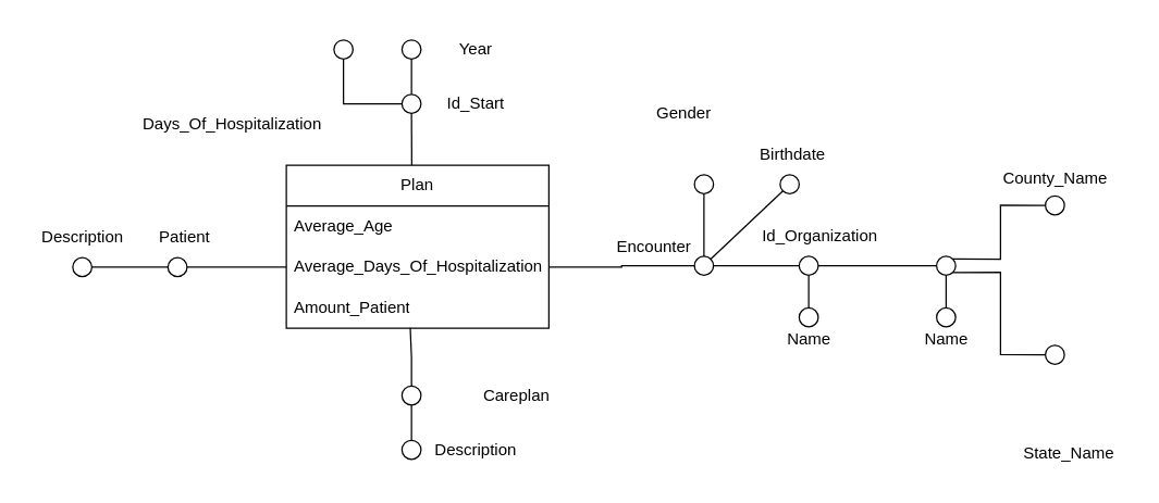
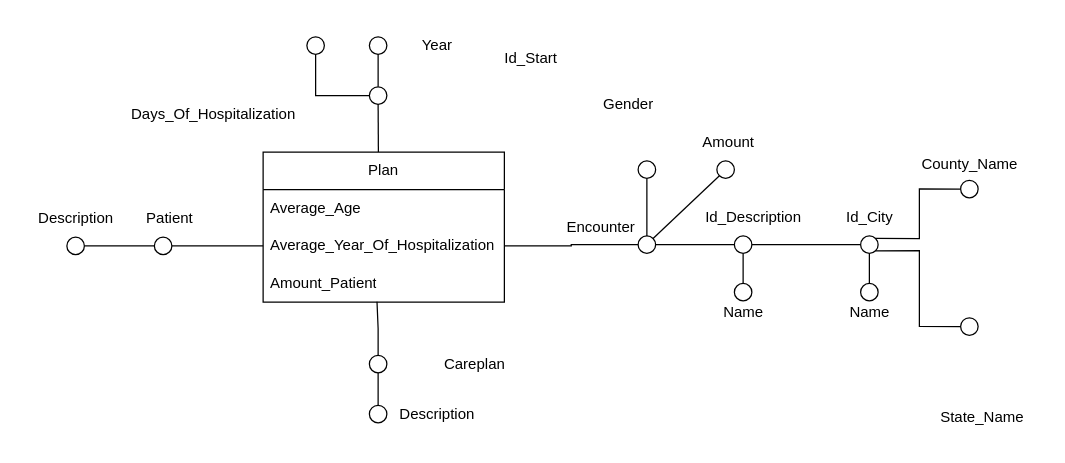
  <mxCell id="0" />
  <mxCell id="1" parent="0" />
  <mxCell id="2" style="edgeStyle=orthogonalEdgeStyle;rounded=0;orthogonalLoop=1;jettySize=auto;html=1;exitX=1;exitY=0.5;exitDx=0;exitDy=0;endArrow=none;startFill=0;" edge="1" parent="1" source="4" target="19"><mxGeometry relative="1" as="geometry" /></mxCell>
  <mxCell id="3" style="edgeStyle=orthogonalEdgeStyle;rounded=0;orthogonalLoop=1;jettySize=auto;html=1;endArrow=none;startFill=0;" edge="1" parent="1" source="4" target="48"><mxGeometry relative="1" as="geometry" /></mxCell>
  <mxCell id="4" value="" style="ellipse;whiteSpace=wrap;html=1;aspect=fixed;fillColor=#FFFFFF;" vertex="1" parent="1"><mxGeometry x="510" y="188" width="14" height="14" as="geometry" /></mxCell>
  <mxCell id="5" style="edgeStyle=orthogonalEdgeStyle;rounded=0;orthogonalLoop=1;jettySize=auto;html=1;exitX=1;exitY=0.5;exitDx=0;exitDy=0;entryX=0;entryY=0.5;entryDx=0;entryDy=0;endArrow=none;startFill=0;" edge="1" parent="1" source="6" target="48"><mxGeometry relative="1" as="geometry" /></mxCell>
  <mxCell id="6" value="" style="ellipse;whiteSpace=wrap;html=1;aspect=fixed;fillColor=#FFFFFF;" vertex="1" parent="1"><mxGeometry x="123" y="189" width="14" height="14" as="geometry" /></mxCell>
  <mxCell id="7" value="" style="ellipse;whiteSpace=wrap;html=1;aspect=fixed;fillColor=#FFFFFF;" vertex="1" parent="1"><mxGeometry x="295" y="283.51" width="14" height="14" as="geometry" /></mxCell>
  <mxCell id="8" value="&lt;div&gt;&lt;span style=&quot;background-color: transparent; color: light-dark(rgb(0, 0, 0), rgb(255, 255, 255));&quot;&gt;Careplan&lt;/span&gt;&lt;/div&gt;" style="text;html=1;align=center;verticalAlign=middle;resizable=0;points=[];autosize=1;strokeColor=none;fillColor=none;" vertex="1" parent="1"><mxGeometry x="344" y="275.51" width="70" height="30" as="geometry" /></mxCell>
  <mxCell id="9" style="edgeStyle=orthogonalEdgeStyle;rounded=0;orthogonalLoop=1;jettySize=auto;html=1;exitX=0.5;exitY=0;exitDx=0;exitDy=0;entryX=0.5;entryY=1;entryDx=0;entryDy=0;endArrow=none;startFill=0;" edge="1" parent="1" source="10" target="7"><mxGeometry relative="1" as="geometry" /></mxCell>
  <mxCell id="10" value="" style="ellipse;whiteSpace=wrap;html=1;aspect=fixed;fillColor=#FFFFFF;" vertex="1" parent="1"><mxGeometry x="295" y="323.51" width="14" height="14" as="geometry" /></mxCell>
  <mxCell id="11" value="Description" style="text;html=1;align=center;verticalAlign=middle;resizable=0;points=[];autosize=1;strokeColor=none;fillColor=none;" vertex="1" parent="1"><mxGeometry x="309" y="315.51" width="80" height="30" as="geometry" /></mxCell>
  <mxCell id="12" value="Patient" style="text;html=1;align=center;verticalAlign=middle;resizable=0;points=[];autosize=1;strokeColor=none;fillColor=none;" vertex="1" parent="1"><mxGeometry x="100" y="159" width="70" height="30" as="geometry" /></mxCell>
  <mxCell id="13" style="edgeStyle=orthogonalEdgeStyle;rounded=0;orthogonalLoop=1;jettySize=auto;html=1;entryX=0;entryY=0.5;entryDx=0;entryDy=0;endArrow=none;startFill=0;" edge="1" parent="1" source="14" target="6"><mxGeometry relative="1" as="geometry" /></mxCell>
  <mxCell id="14" value="" style="ellipse;whiteSpace=wrap;html=1;aspect=fixed;fillColor=#FFFFFF;" vertex="1" parent="1"><mxGeometry x="53" y="189" width="14" height="14" as="geometry" /></mxCell>
  <mxCell id="15" value="Description" style="text;html=1;align=center;verticalAlign=middle;resizable=0;points=[];autosize=1;strokeColor=none;fillColor=none;" vertex="1" parent="1"><mxGeometry x="20" y="159" width="80" height="30" as="geometry" /></mxCell>
  <mxCell id="16" value="Encounter" style="text;html=1;align=center;verticalAlign=middle;resizable=0;points=[];autosize=1;strokeColor=none;fillColor=none;" vertex="1" parent="1"><mxGeometry x="440" y="166" width="80" height="30" as="geometry" /></mxCell>
  <mxCell id="17" style="edgeStyle=orthogonalEdgeStyle;rounded=0;orthogonalLoop=1;jettySize=auto;html=1;exitX=0.5;exitY=1;exitDx=0;exitDy=0;entryX=0.5;entryY=0;entryDx=0;entryDy=0;curved=1;endArrow=none;startFill=0;" edge="1" parent="1" source="19" target="24"><mxGeometry relative="1" as="geometry" /></mxCell>
  <mxCell id="18" style="edgeStyle=orthogonalEdgeStyle;rounded=0;orthogonalLoop=1;jettySize=auto;html=1;exitX=1;exitY=0.5;exitDx=0;exitDy=0;entryX=0;entryY=0.5;entryDx=0;entryDy=0;endArrow=none;startFill=0;" edge="1" parent="1" source="19" target="23"><mxGeometry relative="1" as="geometry" /></mxCell>
  <mxCell id="19" value="" style="ellipse;whiteSpace=wrap;html=1;aspect=fixed;fillColor=#FFFFFF;" vertex="1" parent="1"><mxGeometry x="587" y="188" width="14" height="14" as="geometry" /></mxCell>
- <mxCell id="20" value="Id_Organization" style="text;html=1;align=center;verticalAlign=middle;resizable=0;points=[];autosize=1;strokeColor=none;fillColor=none;" vertex="1" parent="1"><mxGeometry x="547" y="158" width="110" height="30" as="geometry" /></mxCell>
+ <mxCell id="20" value="Id_Description" style="text;html=1;align=center;verticalAlign=middle;resizable=0;points=[];autosize=1;strokeColor=none;fillColor=none;" vertex="1" parent="1"><mxGeometry x="547" y="158" width="110" height="30" as="geometry" /></mxCell>
  <mxCell id="21" style="edgeStyle=orthogonalEdgeStyle;rounded=0;orthogonalLoop=1;jettySize=auto;html=1;exitX=1;exitY=0;exitDx=0;exitDy=0;entryX=0;entryY=0.5;entryDx=0;entryDy=0;endArrow=none;startFill=0;" edge="1" parent="1" source="23" target="50"><mxGeometry relative="1" as="geometry" /></mxCell>
  <mxCell id="22" style="edgeStyle=orthogonalEdgeStyle;rounded=0;orthogonalLoop=1;jettySize=auto;html=1;exitX=1;exitY=1;exitDx=0;exitDy=0;entryX=0;entryY=0.5;entryDx=0;entryDy=0;endArrow=none;startFill=0;" edge="1" parent="1" source="23" target="52"><mxGeometry relative="1" as="geometry" /></mxCell>
  <mxCell id="23" value="" style="ellipse;whiteSpace=wrap;html=1;aspect=fixed;fillColor=#FFFFFF;" vertex="1" parent="1"><mxGeometry x="688" y="188" width="14" height="14" as="geometry" /></mxCell>
  <mxCell id="24" value="" style="ellipse;whiteSpace=wrap;html=1;aspect=fixed;fillColor=#FFFFFF;" vertex="1" parent="1"><mxGeometry x="587" y="226" width="14" height="14" as="geometry" /></mxCell>
  <mxCell id="25" value="Name" style="text;html=1;align=center;verticalAlign=middle;resizable=0;points=[];autosize=1;strokeColor=none;fillColor=none;" vertex="1" parent="1"><mxGeometry x="564" y="234" width="60" height="30" as="geometry" /></mxCell>
  <mxCell id="26" style="edgeStyle=orthogonalEdgeStyle;rounded=0;orthogonalLoop=1;jettySize=auto;html=1;entryX=0.5;entryY=1;entryDx=0;entryDy=0;endArrow=none;startFill=0;" edge="1" parent="1" source="27" target="23"><mxGeometry relative="1" as="geometry" /></mxCell>
  <mxCell id="27" value="" style="ellipse;whiteSpace=wrap;html=1;aspect=fixed;fillColor=#FFFFFF;" vertex="1" parent="1"><mxGeometry x="688" y="226" width="14" height="14" as="geometry" /></mxCell>
  <mxCell id="28" value="Name" style="text;html=1;align=center;verticalAlign=middle;resizable=0;points=[];autosize=1;strokeColor=none;fillColor=none;" vertex="1" parent="1"><mxGeometry x="665" y="234" width="60" height="30" as="geometry" /></mxCell>
+ <mxCell id="29" value="Id_City" style="text;html=1;align=center;verticalAlign=middle;resizable=0;points=[];autosize=1;strokeColor=none;fillColor=none;" vertex="1" parent="1"><mxGeometry x="665" y="158" width="60" height="30" as="geometry" /></mxCell>
  <mxCell id="30" style="rounded=0;orthogonalLoop=1;jettySize=auto;html=1;exitX=0;exitY=1;exitDx=0;exitDy=0;entryX=1;entryY=0;entryDx=0;entryDy=0;endArrow=none;startFill=0;" edge="1" parent="1" source="31" target="4"><mxGeometry relative="1" as="geometry" /></mxCell>
  <mxCell id="31" value="" style="ellipse;whiteSpace=wrap;html=1;aspect=fixed;fillColor=#FFFFFF;" vertex="1" parent="1"><mxGeometry x="573" y="128" width="14" height="14" as="geometry" /></mxCell>
  <mxCell id="32" style="rounded=0;orthogonalLoop=1;jettySize=auto;html=1;exitX=0.5;exitY=1;exitDx=0;exitDy=0;entryX=0.5;entryY=0;entryDx=0;entryDy=0;endArrow=none;startFill=0;" edge="1" parent="1" source="33" target="4"><mxGeometry relative="1" as="geometry" /></mxCell>
  <mxCell id="33" value="" style="ellipse;whiteSpace=wrap;html=1;aspect=fixed;fillColor=#FFFFFF;" vertex="1" parent="1"><mxGeometry x="510" y="128" width="14" height="14" as="geometry" /></mxCell>
  <mxCell id="34" value="Gender" style="text;html=1;align=center;verticalAlign=middle;resizable=0;points=[];autosize=1;strokeColor=none;fillColor=none;" vertex="1" parent="1"><mxGeometry x="472" y="68" width="60" height="30" as="geometry" /></mxCell>
- <mxCell id="35" value="Birthdate" style="text;html=1;align=center;verticalAlign=middle;resizable=0;points=[];autosize=1;strokeColor=none;fillColor=none;" vertex="1" parent="1"><mxGeometry x="547" y="98" width="70" height="30" as="geometry" /></mxCell>
+ <mxCell id="35" value="Amount" style="text;html=1;align=center;verticalAlign=middle;resizable=0;points=[];autosize=1;strokeColor=none;fillColor=none;" vertex="1" parent="1"><mxGeometry x="547" y="98" width="70" height="30" as="geometry" /></mxCell>
  <mxCell id="36" style="edgeStyle=orthogonalEdgeStyle;rounded=0;orthogonalLoop=1;jettySize=auto;html=1;exitX=0.5;exitY=0;exitDx=0;exitDy=0;endArrow=none;startFill=0;entryX=0.472;entryY=0.988;entryDx=0;entryDy=0;entryPerimeter=0;" edge="1" parent="1" source="7" target="49"><mxGeometry relative="1" as="geometry"><mxPoint x="302" y="245" as="targetPoint" /></mxGeometry></mxCell>
  <mxCell id="37" value="" style="ellipse;whiteSpace=wrap;html=1;aspect=fixed;fillColor=#FFFFFF;" vertex="1" parent="1"><mxGeometry x="295" y="28.76" width="14" height="14" as="geometry" /></mxCell>
  <mxCell id="38" value="Year" style="text;html=1;align=center;verticalAlign=middle;resizable=0;points=[];autosize=1;strokeColor=none;fillColor=none;" vertex="1" parent="1"><mxGeometry x="324" y="20.76" width="50" height="30" as="geometry" /></mxCell>
  <mxCell id="39" style="edgeStyle=orthogonalEdgeStyle;rounded=0;orthogonalLoop=1;jettySize=auto;html=1;exitX=0.5;exitY=0;exitDx=0;exitDy=0;entryX=0.5;entryY=1;entryDx=0;entryDy=0;endArrow=none;startFill=0;" edge="1" parent="1" source="41" target="37"><mxGeometry relative="1" as="geometry" /></mxCell>
  <mxCell id="40" style="edgeStyle=orthogonalEdgeStyle;rounded=0;orthogonalLoop=1;jettySize=auto;html=1;exitX=0;exitY=0.5;exitDx=0;exitDy=0;endArrow=none;startFill=0;" edge="1" parent="1" source="41" target="44"><mxGeometry relative="1" as="geometry" /></mxCell>
  <mxCell id="41" value="" style="ellipse;whiteSpace=wrap;html=1;aspect=fixed;fillColor=#FFFFFF;" vertex="1" parent="1"><mxGeometry x="295" y="68.76" width="14" height="14" as="geometry" /></mxCell>
- <mxCell id="42" value="Id_Start" style="text;html=1;align=center;verticalAlign=middle;resizable=0;points=[];autosize=1;strokeColor=none;fillColor=none;" vertex="1" parent="1"><mxGeometry x="314" y="60.76" width="70" height="30" as="geometry" /></mxCell>
+ <mxCell id="42" value="Id_Start" style="text;html=1;align=center;verticalAlign=middle;resizable=0;points=[];autosize=1;strokeColor=none;fillColor=none;" vertex="1" parent="1"><mxGeometry x="389" y="30.76" width="70" height="30" as="geometry" /></mxCell>
  <mxCell id="43" style="edgeStyle=orthogonalEdgeStyle;rounded=0;orthogonalLoop=1;jettySize=auto;html=1;exitX=0.5;exitY=1;exitDx=0;exitDy=0;entryX=0.48;entryY=0.004;entryDx=0;entryDy=0;entryPerimeter=0;endArrow=none;startFill=0;" edge="1" parent="1" source="41"><mxGeometry relative="1" as="geometry"><mxPoint x="302.2" y="121" as="targetPoint" /></mxGeometry></mxCell>
  <mxCell id="44" value="" style="ellipse;whiteSpace=wrap;html=1;aspect=fixed;fillColor=#FFFFFF;" vertex="1" parent="1"><mxGeometry x="245" y="28.76" width="14" height="14" as="geometry" /></mxCell>
  <mxCell id="45" value="&lt;div&gt;&lt;span style=&quot;background-color: transparent; color: light-dark(rgb(0, 0, 0), rgb(255, 255, 255));&quot;&gt;Days_Of_Hospitalization&lt;/span&gt;&lt;/div&gt;" style="text;html=1;align=center;verticalAlign=middle;resizable=0;points=[];autosize=1;strokeColor=none;fillColor=none;" vertex="1" parent="1"><mxGeometry x="95" y="75.76" width="150" height="30" as="geometry" /></mxCell>
  <mxCell id="46" value="Plan" style="swimlane;fontStyle=0;childLayout=stackLayout;horizontal=1;startSize=30;horizontalStack=0;resizeParent=1;resizeParentMax=0;resizeLast=0;collapsible=1;marginBottom=0;whiteSpace=wrap;html=1;" vertex="1" parent="1"><mxGeometry x="210" y="121" width="193" height="120" as="geometry" /></mxCell>
  <mxCell id="47" value="Average_Age" style="text;strokeColor=none;fillColor=none;align=left;verticalAlign=middle;spacingLeft=4;spacingRight=4;overflow=hidden;points=[[0,0.5],[1,0.5]];portConstraint=eastwest;rotatable=0;whiteSpace=wrap;html=1;" vertex="1" parent="46"><mxGeometry y="30" width="193" height="30" as="geometry" /></mxCell>
- <mxCell id="48" value="Average_&lt;span style=&quot;text-align: center; text-wrap-mode: nowrap;&quot;&gt;Days_Of_Hospitalization&lt;/span&gt;" style="text;strokeColor=none;fillColor=none;align=left;verticalAlign=middle;spacingLeft=4;spacingRight=4;overflow=hidden;points=[[0,0.5],[1,0.5]];portConstraint=eastwest;rotatable=0;whiteSpace=wrap;html=1;" vertex="1" parent="46"><mxGeometry y="60" width="193" height="30" as="geometry" /></mxCell>
+ <mxCell id="48" value="Average_&lt;span style=&quot;text-align: center; text-wrap-mode: nowrap;&quot;&gt;Year_Of_Hospitalization&lt;/span&gt;" style="text;strokeColor=none;fillColor=none;align=left;verticalAlign=middle;spacingLeft=4;spacingRight=4;overflow=hidden;points=[[0,0.5],[1,0.5]];portConstraint=eastwest;rotatable=0;whiteSpace=wrap;html=1;" vertex="1" parent="46"><mxGeometry y="60" width="193" height="30" as="geometry" /></mxCell>
  <mxCell id="49" value="Amount_Patient" style="text;strokeColor=none;fillColor=none;align=left;verticalAlign=middle;spacingLeft=4;spacingRight=4;overflow=hidden;points=[[0,0.5],[1,0.5]];portConstraint=eastwest;rotatable=0;whiteSpace=wrap;html=1;" vertex="1" parent="46"><mxGeometry y="90" width="193" height="30" as="geometry" /></mxCell>
  <mxCell id="50" value="" style="ellipse;whiteSpace=wrap;html=1;aspect=fixed;fillColor=#FFFFFF;" vertex="1" parent="1"><mxGeometry x="768" y="143.51" width="14" height="14" as="geometry" /></mxCell>
  <mxCell id="51" value="County_Name" style="text;html=1;align=center;verticalAlign=middle;resizable=0;points=[];autosize=1;strokeColor=none;fillColor=none;" vertex="1" parent="1"><mxGeometry x="725" y="115.51" width="100" height="30" as="geometry" /></mxCell>
  <mxCell id="52" value="" style="ellipse;whiteSpace=wrap;html=1;aspect=fixed;fillColor=#FFFFFF;" vertex="1" parent="1"><mxGeometry x="768" y="253.51" width="14" height="14" as="geometry" /></mxCell>
  <mxCell id="53" value="State&lt;span style=&quot;background-color: transparent; color: light-dark(rgb(0, 0, 0), rgb(255, 255, 255));&quot;&gt;_Name&lt;/span&gt;" style="text;html=1;align=center;verticalAlign=middle;resizable=0;points=[];autosize=1;strokeColor=none;fillColor=none;" vertex="1" parent="1"><mxGeometry x="740" y="317.51" width="90" height="30" as="geometry" /></mxCell>
